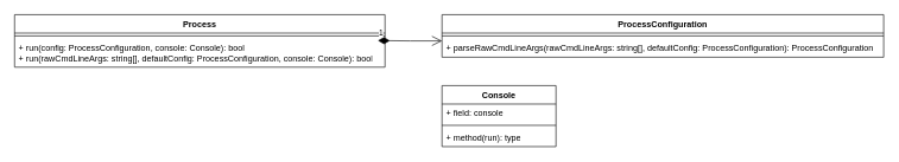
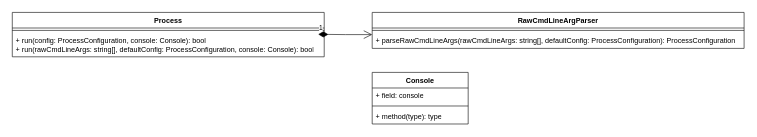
  <mxCell id="0" />
  <mxCell id="1" parent="0" />
  <mxCell id="2" value="Process" style="swimlane;fontStyle=1;align=center;verticalAlign=top;childLayout=stackLayout;horizontal=1;startSize=26;horizontalStack=0;resizeParent=1;resizeParentMax=0;resizeLast=0;collapsible=1;marginBottom=0;whiteSpace=wrap;html=1;" parent="1" vertex="1"><mxGeometry x="20" y="20" width="520" height="74" as="geometry" /></mxCell>
  <mxCell id="3" value="" style="line;strokeWidth=1;fillColor=none;align=left;verticalAlign=middle;spacingTop=-1;spacingLeft=3;spacingRight=3;rotatable=0;labelPosition=right;points=[];portConstraint=eastwest;strokeColor=inherit;" parent="2" vertex="1"><mxGeometry y="26" width="520" height="8" as="geometry" /></mxCell>
  <mxCell id="4" value="+ run(config: ProcessConfiguration, console: Console): bool&lt;br&gt;+ run(rawCmdLineArgs: string[], defaultConfig: ProcessConfiguration, console: Console): bool" style="text;strokeColor=none;fillColor=none;align=left;verticalAlign=top;spacingLeft=4;spacingRight=4;overflow=hidden;rotatable=0;points=[[0,0.5],[1,0.5]];portConstraint=eastwest;whiteSpace=wrap;html=1;" parent="2" vertex="1"><mxGeometry y="34" width="520" height="40" as="geometry" /></mxCell>
- <mxCell id="5" value="ProcessConfiguration" style="swimlane;fontStyle=1;align=center;verticalAlign=top;childLayout=stackLayout;horizontal=1;startSize=26;horizontalStack=0;resizeParent=1;resizeParentMax=0;resizeLast=0;collapsible=1;marginBottom=0;whiteSpace=wrap;html=1;" vertex="1" parent="1"><mxGeometry x="620" y="20" width="620" height="60" as="geometry" /></mxCell>
+ <mxCell id="5" value="RawCmdLineArgParser" style="swimlane;fontStyle=1;align=center;verticalAlign=top;childLayout=stackLayout;horizontal=1;startSize=26;horizontalStack=0;resizeParent=1;resizeParentMax=0;resizeLast=0;collapsible=1;marginBottom=0;whiteSpace=wrap;html=1;" vertex="1" parent="1"><mxGeometry x="620" y="20" width="620" height="60" as="geometry" /></mxCell>
  <mxCell id="6" value="" style="line;strokeWidth=1;fillColor=none;align=left;verticalAlign=middle;spacingTop=-1;spacingLeft=3;spacingRight=3;rotatable=0;labelPosition=right;points=[];portConstraint=eastwest;strokeColor=inherit;" vertex="1" parent="5"><mxGeometry y="26" width="620" height="8" as="geometry" /></mxCell>
  <mxCell id="7" value="+ parseRawCmdLineArgs(rawCmdLineArgs: string[], defaultConfig: ProcessConfiguration): ProcessConfiguration" style="text;strokeColor=none;fillColor=none;align=left;verticalAlign=top;spacingLeft=4;spacingRight=4;overflow=hidden;rotatable=0;points=[[0,0.5],[1,0.5]];portConstraint=eastwest;whiteSpace=wrap;html=1;" vertex="1" parent="5"><mxGeometry y="34" width="620" height="26" as="geometry" /></mxCell>
  <mxCell id="8" value="1" style="endArrow=open;html=1;endSize=12;startArrow=diamondThin;startSize=14;startFill=1;edgeStyle=orthogonalEdgeStyle;align=left;verticalAlign=bottom;rounded=0;" edge="1" parent="1"><mxGeometry x="-1" y="3" relative="1" as="geometry"><mxPoint x="530" y="56.5" as="sourcePoint" /><mxPoint x="620" y="57" as="targetPoint" /></mxGeometry></mxCell>
  <mxCell id="9" value="Console" style="swimlane;fontStyle=1;align=center;verticalAlign=top;childLayout=stackLayout;horizontal=1;startSize=26;horizontalStack=0;resizeParent=1;resizeParentMax=0;resizeLast=0;collapsible=1;marginBottom=0;whiteSpace=wrap;html=1;" vertex="1" parent="1"><mxGeometry x="620" y="120" width="160" height="86" as="geometry" /></mxCell>
  <mxCell id="10" value="+ field: console" style="text;strokeColor=none;fillColor=none;align=left;verticalAlign=top;spacingLeft=4;spacingRight=4;overflow=hidden;rotatable=0;points=[[0,0.5],[1,0.5]];portConstraint=eastwest;whiteSpace=wrap;html=1;" vertex="1" parent="9"><mxGeometry y="26" width="160" height="26" as="geometry" /></mxCell>
  <mxCell id="11" value="" style="line;strokeWidth=1;fillColor=none;align=left;verticalAlign=middle;spacingTop=-1;spacingLeft=3;spacingRight=3;rotatable=0;labelPosition=right;points=[];portConstraint=eastwest;strokeColor=inherit;" vertex="1" parent="9"><mxGeometry y="52" width="160" height="8" as="geometry" /></mxCell>
- <mxCell id="12" value="+ method(run): type" style="text;strokeColor=none;fillColor=none;align=left;verticalAlign=top;spacingLeft=4;spacingRight=4;overflow=hidden;rotatable=0;points=[[0,0.5],[1,0.5]];portConstraint=eastwest;whiteSpace=wrap;html=1;" vertex="1" parent="9"><mxGeometry y="60" width="160" height="26" as="geometry" /></mxCell>
+ <mxCell id="12" value="+ method(type): type" style="text;strokeColor=none;fillColor=none;align=left;verticalAlign=top;spacingLeft=4;spacingRight=4;overflow=hidden;rotatable=0;points=[[0,0.5],[1,0.5]];portConstraint=eastwest;whiteSpace=wrap;html=1;" vertex="1" parent="9"><mxGeometry y="60" width="160" height="26" as="geometry" /></mxCell>
